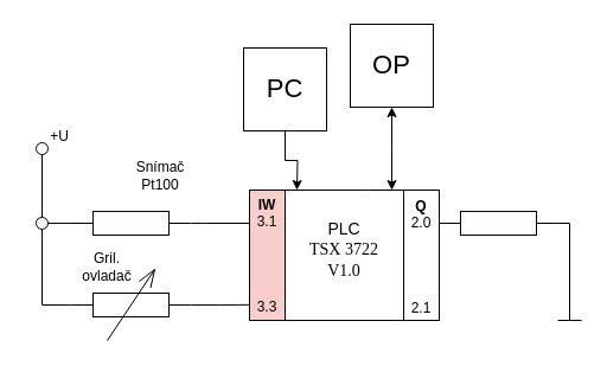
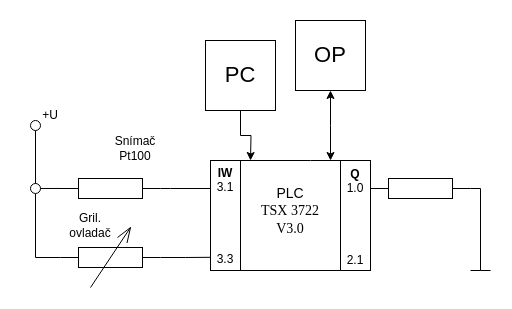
  <mxCell id="0" />
  <mxCell id="1" parent="0" />
  <mxCell id="2" style="edgeStyle=orthogonalEdgeStyle;rounded=0;orthogonalLoop=1;jettySize=auto;html=1;exitX=1;exitY=0;exitDx=0;exitDy=0;entryX=0;entryY=0;entryDx=0;entryDy=0;endArrow=none;endFill=0;" parent="1" source="4" target="6" edge="1"><mxGeometry relative="1" as="geometry"><Array as="points"><mxPoint x="310" y="160" /><mxPoint x="310" y="160" /></Array></mxGeometry></mxCell>
  <mxCell id="3" style="edgeStyle=orthogonalEdgeStyle;rounded=0;orthogonalLoop=1;jettySize=auto;html=1;exitX=1;exitY=1;exitDx=0;exitDy=0;entryX=0;entryY=1;entryDx=0;entryDy=0;endArrow=none;endFill=0;" parent="1" source="4" target="6" edge="1"><mxGeometry relative="1" as="geometry"><Array as="points"><mxPoint x="240" y="270" /><mxPoint x="340" y="270" /></Array></mxGeometry></mxCell>
- <mxCell id="4" value="&lt;b&gt;IW&lt;/b&gt;&lt;br&gt;3.1&lt;br&gt;&lt;br&gt;&lt;br&gt;&lt;br&gt;&lt;br&gt;3.3" style="rounded=0;whiteSpace=wrap;html=1;align=center;verticalAlign=top;spacing=1;fillColor=#f8cecc;" parent="1" vertex="1"><mxGeometry x="210" y="160" width="30" height="110" as="geometry" /></mxCell>
+ <mxCell id="4" value="&lt;b&gt;IW&lt;/b&gt;&lt;br&gt;3.1&lt;br&gt;&lt;br&gt;&lt;br&gt;&lt;br&gt;&lt;br&gt;3.3" style="rounded=0;whiteSpace=wrap;html=1;align=center;verticalAlign=top;spacing=1;" parent="1" vertex="1"><mxGeometry x="210" y="160" width="30" height="110" as="geometry" /></mxCell>
  <mxCell id="5" style="edgeStyle=orthogonalEdgeStyle;rounded=0;orthogonalLoop=1;jettySize=auto;html=1;endArrow=none;endFill=0;" parent="1" edge="1"><mxGeometry relative="1" as="geometry"><mxPoint x="490" y="270" as="targetPoint" /><mxPoint x="470" y="270" as="sourcePoint" /><Array as="points"><mxPoint x="480" y="270" /><mxPoint x="480" y="270" /></Array></mxGeometry></mxCell>
- <mxCell id="6" value="&lt;b&gt;Q&lt;/b&gt;&lt;br&gt;2.0&lt;br&gt;&lt;br&gt;&lt;br&gt;&lt;br&gt;&lt;br&gt;2.1" style="rounded=0;whiteSpace=wrap;html=1;align=center;horizontal=1;verticalAlign=top;" parent="1" vertex="1"><mxGeometry x="340" y="160" width="30" height="110" as="geometry" /></mxCell>
+ <mxCell id="6" value="&lt;b&gt;Q&lt;/b&gt;&lt;br&gt;1.0&lt;br&gt;&lt;br&gt;&lt;br&gt;&lt;br&gt;&lt;br&gt;2.1" style="rounded=0;whiteSpace=wrap;html=1;align=center;horizontal=1;verticalAlign=top;" parent="1" vertex="1"><mxGeometry x="340" y="160" width="30" height="110" as="geometry" /></mxCell>
  <mxCell id="7" style="edgeStyle=orthogonalEdgeStyle;rounded=0;orthogonalLoop=1;jettySize=auto;html=1;exitX=0;exitY=0.5;exitDx=0;exitDy=0;entryX=0.5;entryY=1;entryDx=0;entryDy=0;endArrow=none;endFill=0;exitPerimeter=0;" parent="1" source="22" target="8" edge="1"><mxGeometry relative="1" as="geometry"><mxPoint x="35" y="225" as="sourcePoint" /></mxGeometry></mxCell>
  <mxCell id="8" value="" style="ellipse;whiteSpace=wrap;html=1;aspect=fixed;verticalAlign=top;" parent="1" vertex="1"><mxGeometry x="30" y="183" width="10" height="10" as="geometry" /></mxCell>
  <mxCell id="9" style="edgeStyle=orthogonalEdgeStyle;rounded=0;orthogonalLoop=1;jettySize=auto;html=1;exitX=0;exitY=0.84;exitDx=0;exitDy=0;exitPerimeter=0;entryX=1;entryY=0.5;entryDx=0;entryDy=0;endArrow=none;endFill=0;" parent="1" target="8" edge="1"><mxGeometry relative="1" as="geometry"><mxPoint x="61" y="187.96" as="sourcePoint" /></mxGeometry></mxCell>
  <mxCell id="10" style="edgeStyle=orthogonalEdgeStyle;rounded=0;orthogonalLoop=1;jettySize=auto;html=1;endArrow=none;endFill=0;" parent="1" edge="1"><mxGeometry relative="1" as="geometry"><mxPoint x="170" y="188" as="sourcePoint" /><mxPoint x="210" y="188" as="targetPoint" /><Array as="points"><mxPoint x="210" y="188" /></Array></mxGeometry></mxCell>
  <mxCell id="11" style="edgeStyle=orthogonalEdgeStyle;rounded=0;orthogonalLoop=1;jettySize=auto;html=1;exitX=0.5;exitY=1;exitDx=0;exitDy=0;entryX=0.5;entryY=0;entryDx=0;entryDy=0;endArrow=none;endFill=0;" parent="1" source="12" target="8" edge="1"><mxGeometry relative="1" as="geometry" /></mxCell>
  <mxCell id="12" value="" style="ellipse;whiteSpace=wrap;html=1;aspect=fixed;verticalAlign=top;" parent="1" vertex="1"><mxGeometry x="30" y="120" width="10" height="10" as="geometry" /></mxCell>
  <mxCell id="13" value="+U" style="text;html=1;strokeColor=none;fillColor=none;align=center;verticalAlign=middle;whiteSpace=wrap;rounded=0;" parent="1" vertex="1"><mxGeometry x="20" y="100" width="60" height="30" as="geometry" /></mxCell>
  <mxCell id="14" style="edgeStyle=orthogonalEdgeStyle;rounded=0;orthogonalLoop=1;jettySize=auto;html=1;exitX=0.5;exitY=1;exitDx=0;exitDy=0;endArrow=classic;endFill=1;" parent="1" source="15" edge="1"><mxGeometry relative="1" as="geometry"><mxPoint x="250" y="160" as="targetPoint" /></mxGeometry></mxCell>
  <mxCell id="15" value="&lt;font style=&quot;font-size: 22px&quot;&gt;PC&lt;/font&gt;" style="whiteSpace=wrap;html=1;aspect=fixed;verticalAlign=middle;" parent="1" vertex="1"><mxGeometry x="205" y="40" width="70" height="70" as="geometry" /></mxCell>
- <mxCell id="16" value="&lt;font style=&quot;font-size: 14px&quot;&gt;PLC&lt;br&gt;&lt;span style=&quot;font-family: &amp;#34;times new roman&amp;#34; , serif&quot;&gt;TSX 3722 V1.0&lt;/span&gt;&lt;/font&gt;" style="text;html=1;strokeColor=none;fillColor=none;align=center;verticalAlign=middle;whiteSpace=wrap;rounded=0;" parent="1" vertex="1"><mxGeometry x="260" y="172" width="60" height="78" as="geometry" /></mxCell>
+ <mxCell id="16" value="&lt;font style=&quot;font-size: 14px&quot;&gt;PLC&lt;br&gt;&lt;span style=&quot;font-family: &amp;#34;times new roman&amp;#34; , serif&quot;&gt;TSX 3722 V3.0&lt;/span&gt;&lt;/font&gt;" style="text;html=1;strokeColor=none;fillColor=none;align=center;verticalAlign=middle;whiteSpace=wrap;rounded=0;" parent="1" vertex="1"><mxGeometry x="260" y="172" width="60" height="78" as="geometry" /></mxCell>
  <mxCell id="17" style="edgeStyle=orthogonalEdgeStyle;rounded=0;orthogonalLoop=1;jettySize=auto;html=1;endArrow=none;endFill=0;exitX=0;exitY=0.5;exitDx=0;exitDy=0;exitPerimeter=0;" parent="1" source="25" edge="1"><mxGeometry relative="1" as="geometry"><mxPoint x="371" y="188" as="targetPoint" /><Array as="points" /><mxPoint x="390" y="188" as="sourcePoint" /></mxGeometry></mxCell>
  <mxCell id="18" style="edgeStyle=orthogonalEdgeStyle;rounded=0;orthogonalLoop=1;jettySize=auto;html=1;endArrow=none;endFill=0;exitX=1;exitY=0.5;exitDx=0;exitDy=0;exitPerimeter=0;" parent="1" source="25" edge="1"><mxGeometry relative="1" as="geometry"><mxPoint x="490" y="188" as="sourcePoint" /><mxPoint x="480" y="270" as="targetPoint" /><Array as="points"><mxPoint x="480" y="188" /><mxPoint x="480" y="270" /></Array></mxGeometry></mxCell>
  <mxCell id="19" style="edgeStyle=orthogonalEdgeStyle;rounded=0;orthogonalLoop=1;jettySize=auto;html=1;exitX=0.5;exitY=1;exitDx=0;exitDy=0;startArrow=classic;startFill=1;" parent="1" source="20" edge="1"><mxGeometry relative="1" as="geometry"><mxPoint x="330" y="160" as="targetPoint" /></mxGeometry></mxCell>
  <mxCell id="20" value="&lt;font style=&quot;font-size: 22px&quot;&gt;OP&lt;/font&gt;" style="whiteSpace=wrap;html=1;aspect=fixed;verticalAlign=middle;" parent="1" vertex="1"><mxGeometry x="295" y="20" width="70" height="70" as="geometry" /></mxCell>
  <mxCell id="21" style="edgeStyle=orthogonalEdgeStyle;rounded=0;orthogonalLoop=1;jettySize=auto;html=1;exitX=1;exitY=0.5;exitDx=0;exitDy=0;exitPerimeter=0;entryX=-0.004;entryY=0.88;entryDx=0;entryDy=0;entryPerimeter=0;startArrow=none;startFill=0;endArrow=none;endFill=0;" edge="1" parent="1" source="22" target="4"><mxGeometry relative="1" as="geometry" /></mxCell>
  <mxCell id="22" value="" style="pointerEvents=1;verticalLabelPosition=bottom;shadow=0;dashed=0;align=center;html=1;verticalAlign=top;shape=mxgraph.electrical.resistors.variable_resistor_1;" vertex="1" parent="1"><mxGeometry x="60" y="227" width="100" height="60" as="geometry" /></mxCell>
  <mxCell id="23" style="edgeStyle=orthogonalEdgeStyle;rounded=0;orthogonalLoop=1;jettySize=auto;html=1;exitX=1;exitY=0.5;exitDx=0;exitDy=0;exitPerimeter=0;startArrow=none;startFill=0;endArrow=none;endFill=0;" edge="1" parent="1" source="24"><mxGeometry relative="1" as="geometry"><mxPoint x="170" y="188" as="targetPoint" /></mxGeometry></mxCell>
  <mxCell id="24" value="" style="pointerEvents=1;verticalLabelPosition=bottom;shadow=0;dashed=0;align=center;html=1;verticalAlign=top;shape=mxgraph.electrical.resistors.resistor_1;" vertex="1" parent="1"><mxGeometry x="60" y="178" width="100" height="20" as="geometry" /></mxCell>
  <mxCell id="25" value="" style="pointerEvents=1;verticalLabelPosition=bottom;shadow=0;dashed=0;align=center;html=1;verticalAlign=top;shape=mxgraph.electrical.resistors.resistor_1;" vertex="1" parent="1"><mxGeometry x="370" y="178" width="100" height="20" as="geometry" /></mxCell>
  <mxCell id="26" value="Snímač Pt100" style="text;html=1;strokeColor=none;fillColor=none;align=center;verticalAlign=middle;whiteSpace=wrap;rounded=0;" vertex="1" parent="1"><mxGeometry x="105" y="133" width="60" height="30" as="geometry" /></mxCell>
  <mxCell id="27" value="Gril. ovladač" style="text;html=1;strokeColor=none;fillColor=none;align=center;verticalAlign=middle;whiteSpace=wrap;rounded=0;" vertex="1" parent="1"><mxGeometry x="60" y="210" width="60" height="30" as="geometry" /></mxCell>
